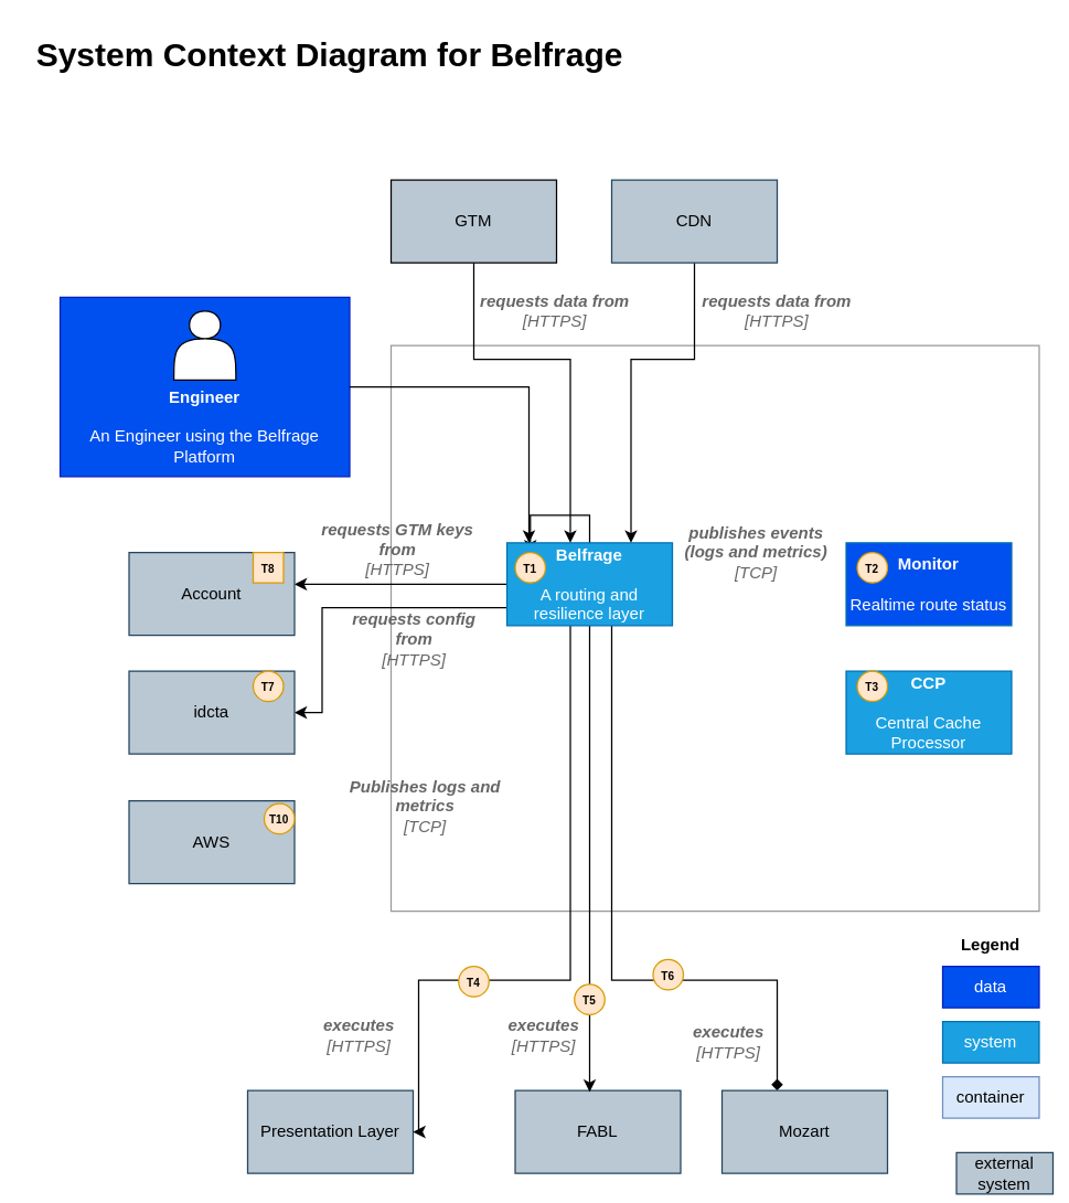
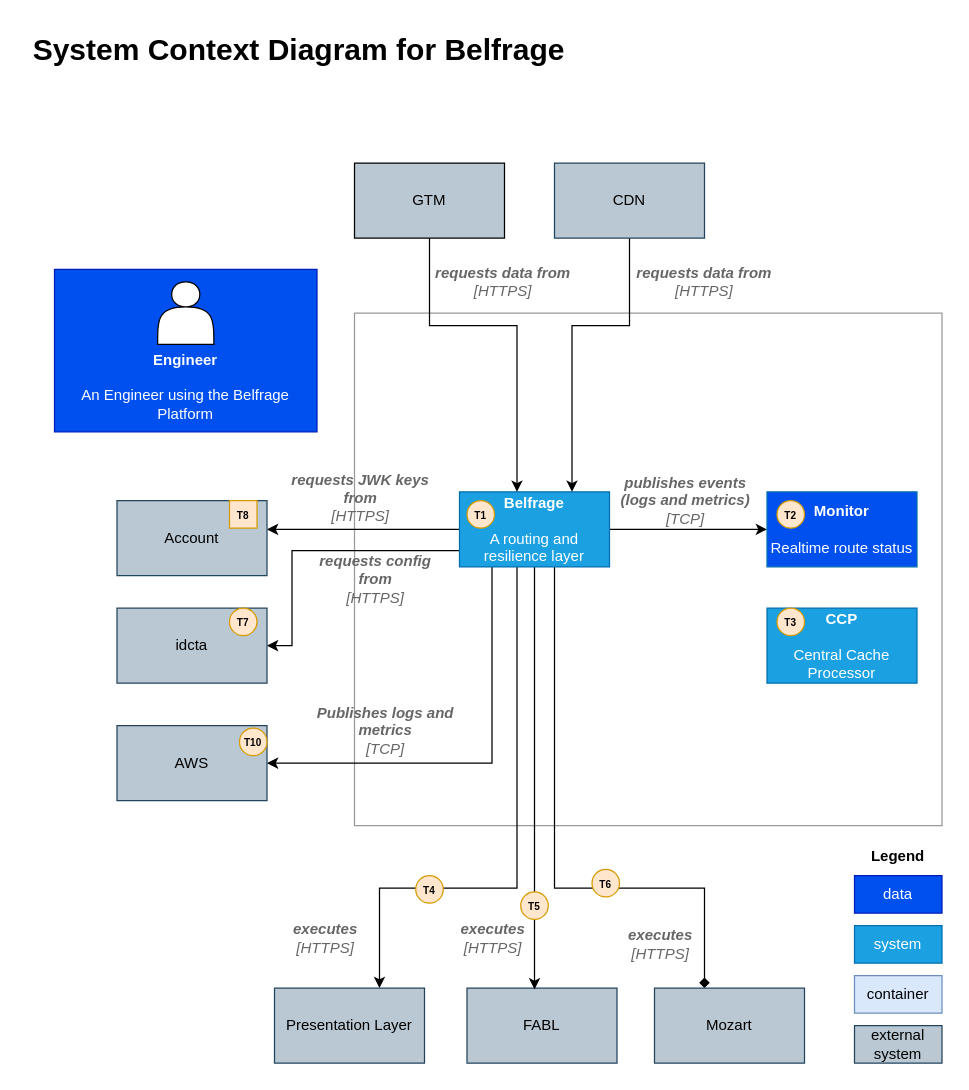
  <mxCell id="0" />
  <mxCell id="1" parent="0" />
  <mxCell id="2" value="" style="rounded=0;whiteSpace=wrap;html=1;fillColor=none;strokeColor=#999999;" parent="1" vertex="1"><mxGeometry x="283" y="250" width="470" height="410" as="geometry" /></mxCell>
- <mxCell id="3" value="Presentation Layer" style="rounded=0;whiteSpace=wrap;html=1;fillColor=#bac8d3;strokeColor=#23445d;" parent="1" vertex="1"><mxGeometry x="179" y="790" width="120" height="60" as="geometry" /></mxCell>
+ <mxCell id="3" value="Presentation Layer" style="rounded=0;whiteSpace=wrap;html=1;fillColor=#bac8d3;strokeColor=#23445d;" parent="1" vertex="1"><mxGeometry x="219" y="790" width="120" height="60" as="geometry" /></mxCell>
  <mxCell id="4" value="FABL" style="rounded=0;whiteSpace=wrap;html=1;fillColor=#bac8d3;strokeColor=#23445d;" parent="1" vertex="1"><mxGeometry x="373" y="790" width="120" height="60" as="geometry" /></mxCell>
  <mxCell id="5" style="edgeStyle=orthogonalEdgeStyle;rounded=0;orthogonalLoop=1;jettySize=auto;html=1;" parent="1" source="12" target="3" edge="1"><mxGeometry relative="1" as="geometry"><Array as="points"><mxPoint x="413" y="710" /><mxPoint x="303" y="710" /></Array><mxPoint x="303" y="689" as="targetPoint" /></mxGeometry></mxCell>
  <mxCell id="6" style="edgeStyle=orthogonalEdgeStyle;rounded=0;orthogonalLoop=1;jettySize=auto;html=1;endArrow=diamond;" parent="1" source="12" target="18" edge="1"><mxGeometry relative="1" as="geometry"><Array as="points"><mxPoint x="443" y="710" /><mxPoint x="563" y="710" /></Array><mxPoint x="563" y="690" as="targetPoint" /></mxGeometry></mxCell>
- <mxCell id="7" style="edgeStyle=orthogonalEdgeStyle;rounded=0;orthogonalLoop=1;jettySize=auto;html=1;" parent="1" source="12" target="42" edge="1"><mxGeometry relative="1" as="geometry" /></mxCell>
+ <mxCell id="7" style="edgeStyle=orthogonalEdgeStyle;rounded=0;orthogonalLoop=1;jettySize=auto;html=1;entryX=0;entryY=0.5;entryDx=0;entryDy=0;" parent="1" source="12" target="22" edge="1"><mxGeometry relative="1" as="geometry" /></mxCell>
  <mxCell id="8" style="edgeStyle=orthogonalEdgeStyle;rounded=0;orthogonalLoop=1;jettySize=auto;html=1;" parent="1" source="12" target="24" edge="1"><mxGeometry relative="1" as="geometry"><Array as="points"><mxPoint x="153" y="420" /></Array></mxGeometry></mxCell>
  <mxCell id="9" style="edgeStyle=orthogonalEdgeStyle;rounded=0;orthogonalLoop=1;jettySize=auto;html=1;" parent="1" source="12" target="25" edge="1"><mxGeometry relative="1" as="geometry"><Array as="points"><mxPoint x="233" y="440" /><mxPoint x="233" y="516" /></Array></mxGeometry></mxCell>
  <mxCell id="10" style="edgeStyle=orthogonalEdgeStyle;rounded=0;orthogonalLoop=1;jettySize=auto;html=1;entryX=0.45;entryY=0.017;entryDx=0;entryDy=0;entryPerimeter=0;" parent="1" source="12" target="4" edge="1"><mxGeometry relative="1" as="geometry" /></mxCell>
+ <mxCell id="11" style="edgeStyle=orthogonalEdgeStyle;rounded=0;orthogonalLoop=1;jettySize=auto;html=1;entryX=1;entryY=0.5;entryDx=0;entryDy=0;" parent="1" source="12" target="39" edge="1"><mxGeometry relative="1" as="geometry"><Array as="points"><mxPoint x="393" y="610" /></Array></mxGeometry></mxCell>
  <mxCell id="12" value="&lt;b&gt;Belfrage&lt;/b&gt;&lt;br&gt;&lt;br&gt;A routing and resilience layer" style="rounded=0;whiteSpace=wrap;html=1;fillColor=#1ba1e2;strokeColor=#006EAF;fontColor=#ffffff;" parent="1" vertex="1"><mxGeometry x="367" y="393" width="120" height="60" as="geometry" /></mxCell>
  <mxCell id="13" style="edgeStyle=orthogonalEdgeStyle;rounded=0;orthogonalLoop=1;jettySize=auto;html=1;" parent="1" source="14" edge="1"><mxGeometry relative="1" as="geometry"><mxPoint x="413" y="393" as="targetPoint" /><Array as="points"><mxPoint x="343" y="260" /><mxPoint x="413" y="260" /><mxPoint x="413" y="393" /></Array></mxGeometry></mxCell>
  <mxCell id="14" value="GTM" style="rounded=0;whiteSpace=wrap;html=1;fillColor=#BAC8D3;" parent="1" vertex="1"><mxGeometry x="283" y="130" width="120" height="60" as="geometry" /></mxCell>
  <mxCell id="15" style="edgeStyle=orthogonalEdgeStyle;rounded=0;orthogonalLoop=1;jettySize=auto;html=1;entryX=0.75;entryY=0;entryDx=0;entryDy=0;" parent="1" source="16" target="12" edge="1"><mxGeometry relative="1" as="geometry"><Array as="points"><mxPoint x="503" y="260" /><mxPoint x="457" y="260" /></Array></mxGeometry></mxCell>
  <mxCell id="16" value="CDN" style="rounded=0;whiteSpace=wrap;html=1;fillColor=#bac8d3;strokeColor=#23445d;" parent="1" vertex="1"><mxGeometry x="443" y="130" width="120" height="60" as="geometry" /></mxCell>
  <mxCell id="17" value="&lt;h1&gt;System Context Diagram for Belfrage&lt;/h1&gt;&lt;p&gt;&lt;br&gt;&lt;/p&gt;" style="text;html=1;strokeColor=none;fillColor=none;spacing=5;spacingTop=-20;whiteSpace=wrap;overflow=hidden;rounded=0;" parent="1" vertex="1"><mxGeometry x="20.5" y="20" width="505" height="100" as="geometry" /></mxCell>
  <mxCell id="18" value="Mozart" style="rounded=0;whiteSpace=wrap;html=1;fillColor=#bac8d3;strokeColor=#23445d;" parent="1" vertex="1"><mxGeometry x="523" y="790" width="120" height="60" as="geometry" /></mxCell>
  <mxCell id="19" value="" style="group" parent="1" vertex="1" connectable="0"><mxGeometry x="43" y="215" width="210" height="130" as="geometry" /></mxCell>
  <mxCell id="20" value="&lt;br&gt;&lt;br&gt;&lt;br&gt;&lt;br&gt;&lt;b&gt;Engineer&lt;/b&gt;&lt;br&gt;&lt;br&gt;An Engineer using the Belfrage Platform" style="rounded=0;whiteSpace=wrap;html=1;fillColor=#0050ef;strokeColor=#001DBC;fontColor=#ffffff;" parent="19" vertex="1"><mxGeometry width="210" height="130" as="geometry" /></mxCell>
  <mxCell id="21" value="" style="shape=actor;whiteSpace=wrap;html=1;" parent="19" vertex="1"><mxGeometry x="82.5" y="10" width="45" height="50" as="geometry" /></mxCell>
  <mxCell id="22" value="&lt;b&gt;Monitor&lt;/b&gt;&lt;br&gt;&lt;br&gt;Realtime route status" style="rounded=0;whiteSpace=wrap;html=1;fillColor=#0050ef;strokeColor=#006EAF;fontColor=#ffffff;" parent="1" vertex="1"><mxGeometry x="613" y="393" width="120" height="60" as="geometry" /></mxCell>
  <mxCell id="23" value="&lt;b&gt;CCP&lt;br&gt;&lt;/b&gt;&lt;br&gt;Central Cache Processor" style="rounded=0;whiteSpace=wrap;html=1;fillColor=#1ba1e2;strokeColor=#006EAF;fontColor=#ffffff;" parent="1" vertex="1"><mxGeometry x="613" y="486" width="120" height="60" as="geometry" /></mxCell>
  <mxCell id="24" value="Account" style="rounded=0;whiteSpace=wrap;html=1;fillColor=#bac8d3;strokeColor=#23445d;" parent="1" vertex="1"><mxGeometry x="93" y="400" width="120" height="60" as="geometry" /></mxCell>
  <mxCell id="25" value="idcta" style="rounded=0;whiteSpace=wrap;html=1;fillColor=#bac8d3;strokeColor=#23445d;" parent="1" vertex="1"><mxGeometry x="93" y="486" width="120" height="60" as="geometry" /></mxCell>
- <mxCell id="26" value="&lt;font color=&quot;#666666&quot;&gt;&lt;i&gt;&lt;b&gt;requests GTM keys from&lt;/b&gt;&lt;br&gt;[HTTPS]&lt;/i&gt;&lt;/font&gt;" style="text;html=1;strokeColor=none;fillColor=none;align=center;verticalAlign=middle;whiteSpace=wrap;rounded=0;" parent="1" vertex="1"><mxGeometry x="223" y="388" width="130" height="20" as="geometry" /></mxCell>
+ <mxCell id="26" value="&lt;font color=&quot;#666666&quot;&gt;&lt;i&gt;&lt;b&gt;requests JWK keys from&lt;/b&gt;&lt;br&gt;[HTTPS]&lt;/i&gt;&lt;/font&gt;" style="text;html=1;strokeColor=none;fillColor=none;align=center;verticalAlign=middle;whiteSpace=wrap;rounded=0;" parent="1" vertex="1"><mxGeometry x="223" y="388" width="130" height="20" as="geometry" /></mxCell>
  <mxCell id="27" value="&lt;font color=&quot;#666666&quot;&gt;&lt;i&gt;&lt;b&gt;requests config from&lt;/b&gt;&lt;br&gt;[HTTPS]&lt;/i&gt;&lt;/font&gt;" style="text;html=1;strokeColor=none;fillColor=none;align=center;verticalAlign=middle;whiteSpace=wrap;rounded=0;" parent="1" vertex="1"><mxGeometry x="247" y="453" width="106" height="20" as="geometry" /></mxCell>
  <mxCell id="28" value="&lt;font color=&quot;#666666&quot;&gt;&lt;i&gt;&lt;b&gt;requests data from&lt;/b&gt;&lt;br&gt;[HTTPS]&lt;/i&gt;&lt;/font&gt;" style="text;html=1;strokeColor=none;fillColor=none;align=center;verticalAlign=middle;whiteSpace=wrap;rounded=0;" parent="1" vertex="1"><mxGeometry x="498" y="215" width="130" height="20" as="geometry" /></mxCell>
  <mxCell id="29" value="&lt;font color=&quot;#666666&quot;&gt;&lt;i&gt;&lt;b&gt;requests data from&lt;/b&gt;&lt;br&gt;[HTTPS]&lt;/i&gt;&lt;/font&gt;" style="text;html=1;strokeColor=none;fillColor=none;align=center;verticalAlign=middle;whiteSpace=wrap;rounded=0;" parent="1" vertex="1"><mxGeometry x="337" y="215" width="130" height="20" as="geometry" /></mxCell>
  <mxCell id="30" value="&lt;i&gt;&lt;font color=&quot;#666666&quot;&gt;&lt;b&gt;publishes events (logs and metrics)&lt;/b&gt; [TCP]&lt;/font&gt;&lt;/i&gt;" style="text;html=1;strokeColor=none;fillColor=none;align=center;verticalAlign=middle;whiteSpace=wrap;rounded=0;" parent="1" vertex="1"><mxGeometry x="493" y="390" width="110" height="20" as="geometry" /></mxCell>
  <mxCell id="31" value="&lt;i&gt;&lt;font color=&quot;#666666&quot;&gt;&lt;b&gt;executes&lt;/b&gt;&lt;br&gt;[HTTPS]&lt;/font&gt;&lt;/i&gt;" style="text;html=1;strokeColor=none;fillColor=none;align=center;verticalAlign=middle;whiteSpace=wrap;rounded=0;" parent="1" vertex="1"><mxGeometry x="225" y="740" width="70" height="20" as="geometry" /></mxCell>
  <mxCell id="32" value="&lt;i&gt;&lt;font color=&quot;#666666&quot;&gt;&lt;b&gt;executes&lt;/b&gt;&lt;br&gt;[HTTPS]&lt;/font&gt;&lt;/i&gt;" style="text;html=1;strokeColor=none;fillColor=none;align=center;verticalAlign=middle;whiteSpace=wrap;rounded=0;" parent="1" vertex="1"><mxGeometry x="339" y="740" width="110" height="20" as="geometry" /></mxCell>
  <mxCell id="33" value="&lt;i&gt;&lt;font color=&quot;#666666&quot;&gt;&lt;b&gt;executes&lt;/b&gt;&lt;br&gt;[HTTPS]&lt;/font&gt;&lt;/i&gt;" style="text;html=1;strokeColor=none;fillColor=none;align=center;verticalAlign=middle;whiteSpace=wrap;rounded=0;" parent="1" vertex="1"><mxGeometry x="473" y="745" width="110" height="20" as="geometry" /></mxCell>
  <mxCell id="34" value="container" style="rounded=0;whiteSpace=wrap;html=1;fillColor=#dae8fc;strokeColor=#6c8ebf;" parent="1" vertex="1"><mxGeometry x="683" y="780" width="70" height="30" as="geometry" /></mxCell>
  <mxCell id="35" value="system" style="rounded=0;whiteSpace=wrap;html=1;fillColor=#1ba1e2;strokeColor=#006EAF;fontColor=#ffffff;" parent="1" vertex="1"><mxGeometry x="683" y="740" width="70" height="30" as="geometry" /></mxCell>
  <mxCell id="36" value="data" style="rounded=0;whiteSpace=wrap;html=1;fillColor=#0050ef;strokeColor=#001DBC;fontColor=#ffffff;" parent="1" vertex="1"><mxGeometry x="683" y="700" width="70" height="30" as="geometry" /></mxCell>
- <mxCell id="37" value="external system" style="rounded=0;whiteSpace=wrap;html=1;fillColor=#bac8d3;strokeColor=#23445d;" parent="1" vertex="1"><mxGeometry x="693" y="835" width="70" height="30" as="geometry" /></mxCell>
+ <mxCell id="37" value="external system" style="rounded=0;whiteSpace=wrap;html=1;fillColor=#bac8d3;strokeColor=#23445d;" parent="1" vertex="1"><mxGeometry x="683" y="820" width="70" height="30" as="geometry" /></mxCell>
  <mxCell id="38" value="&lt;b&gt;Legend&lt;/b&gt;" style="text;html=1;strokeColor=none;fillColor=none;align=center;verticalAlign=middle;whiteSpace=wrap;rounded=0;" parent="1" vertex="1"><mxGeometry x="683" y="675" width="70" height="20" as="geometry" /></mxCell>
  <mxCell id="39" value="AWS&lt;br&gt;" style="rounded=0;whiteSpace=wrap;html=1;fillColor=#bac8d3;strokeColor=#23445d;" parent="1" vertex="1"><mxGeometry x="93" y="580" width="120" height="60" as="geometry" /></mxCell>
- <mxCell id="40" style="edgeStyle=orthogonalEdgeStyle;rounded=0;orthogonalLoop=1;jettySize=auto;html=1;" parent="1" source="20" target="12" edge="1"><mxGeometry relative="1" as="geometry"><Array as="points"><mxPoint x="383" y="280" /></Array></mxGeometry></mxCell>
  <mxCell id="41" value="&lt;i&gt;&lt;font color=&quot;#666666&quot;&gt;&lt;b&gt;Publishes logs and metrics&lt;br&gt;&lt;/b&gt;[TCP]&lt;/font&gt;&lt;/i&gt;" style="text;html=1;strokeColor=none;fillColor=none;align=center;verticalAlign=middle;whiteSpace=wrap;rounded=0;" parent="1" vertex="1"><mxGeometry x="233" y="564" width="150" height="40" as="geometry" /></mxCell>
  <mxCell id="42" value="&lt;font style=&quot;font-size: 8px ; line-height: 40%&quot;&gt;T1&lt;/font&gt;" style="ellipse;whiteSpace=wrap;html=1;aspect=fixed;fontStyle=1;fillColor=#ffe6cc;strokeColor=#d79b00;" vertex="1" parent="1"><mxGeometry x="373" y="400" width="22" height="22" as="geometry" /></mxCell>
  <mxCell id="43" value="&lt;font style=&quot;font-size: 8px ; line-height: 40%&quot;&gt;T2&lt;/font&gt;" style="ellipse;whiteSpace=wrap;html=1;aspect=fixed;fontStyle=1;fillColor=#ffe6cc;strokeColor=#d79b00;" vertex="1" parent="1"><mxGeometry x="621" y="400" width="22" height="22" as="geometry" /></mxCell>
  <mxCell id="44" value="&lt;font style=&quot;font-size: 8px ; line-height: 40%&quot;&gt;T3&lt;/font&gt;" style="ellipse;whiteSpace=wrap;html=1;aspect=fixed;fontStyle=1;fillColor=#ffe6cc;strokeColor=#d79b00;" vertex="1" parent="1"><mxGeometry x="621" y="486" width="22" height="22" as="geometry" /></mxCell>
  <mxCell id="45" value="&lt;font style=&quot;font-size: 8px ; line-height: 40%&quot;&gt;T4&lt;/font&gt;" style="ellipse;whiteSpace=wrap;html=1;aspect=fixed;fontStyle=1;fillColor=#ffe6cc;strokeColor=#d79b00;" vertex="1" parent="1"><mxGeometry x="332" y="700" width="22" height="22" as="geometry" /></mxCell>
  <mxCell id="46" value="&lt;font style=&quot;font-size: 8px ; line-height: 40%&quot;&gt;T5&lt;/font&gt;" style="ellipse;whiteSpace=wrap;html=1;aspect=fixed;fontStyle=1;fillColor=#ffe6cc;strokeColor=#d79b00;" vertex="1" parent="1"><mxGeometry x="416" y="713" width="22" height="22" as="geometry" /></mxCell>
  <mxCell id="47" value="&lt;font style=&quot;font-size: 8px ; line-height: 40%&quot;&gt;T6&lt;/font&gt;" style="ellipse;whiteSpace=wrap;html=1;aspect=fixed;fontStyle=1;fillColor=#ffe6cc;strokeColor=#d79b00;" vertex="1" parent="1"><mxGeometry x="473" y="695" width="22" height="22" as="geometry" /></mxCell>
  <mxCell id="48" value="&lt;font style=&quot;font-size: 8px ; line-height: 40%&quot;&gt;T7&lt;/font&gt;" style="ellipse;whiteSpace=wrap;html=1;aspect=fixed;fontStyle=1;fillColor=#ffe6cc;strokeColor=#d79b00;" vertex="1" parent="1"><mxGeometry x="183" y="486" width="22" height="22" as="geometry" /></mxCell>
  <mxCell id="49" value="&lt;font style=&quot;font-size: 8px ; line-height: 40%&quot;&gt;T8&lt;/font&gt;" style="whiteSpace=wrap;html=1;aspect=fixed;fontStyle=1;fillColor=#ffe6cc;strokeColor=#d79b00;rounded=0;" vertex="1" parent="1"><mxGeometry x="183" y="400" width="22" height="22" as="geometry" /></mxCell>
  <mxCell id="50" value="&lt;font style=&quot;font-size: 8px ; line-height: 40%&quot;&gt;T10&lt;/font&gt;" style="ellipse;whiteSpace=wrap;html=1;aspect=fixed;fontStyle=1;fillColor=#ffe6cc;strokeColor=#d79b00;" vertex="1" parent="1"><mxGeometry x="191" y="582" width="22" height="22" as="geometry" /></mxCell>
